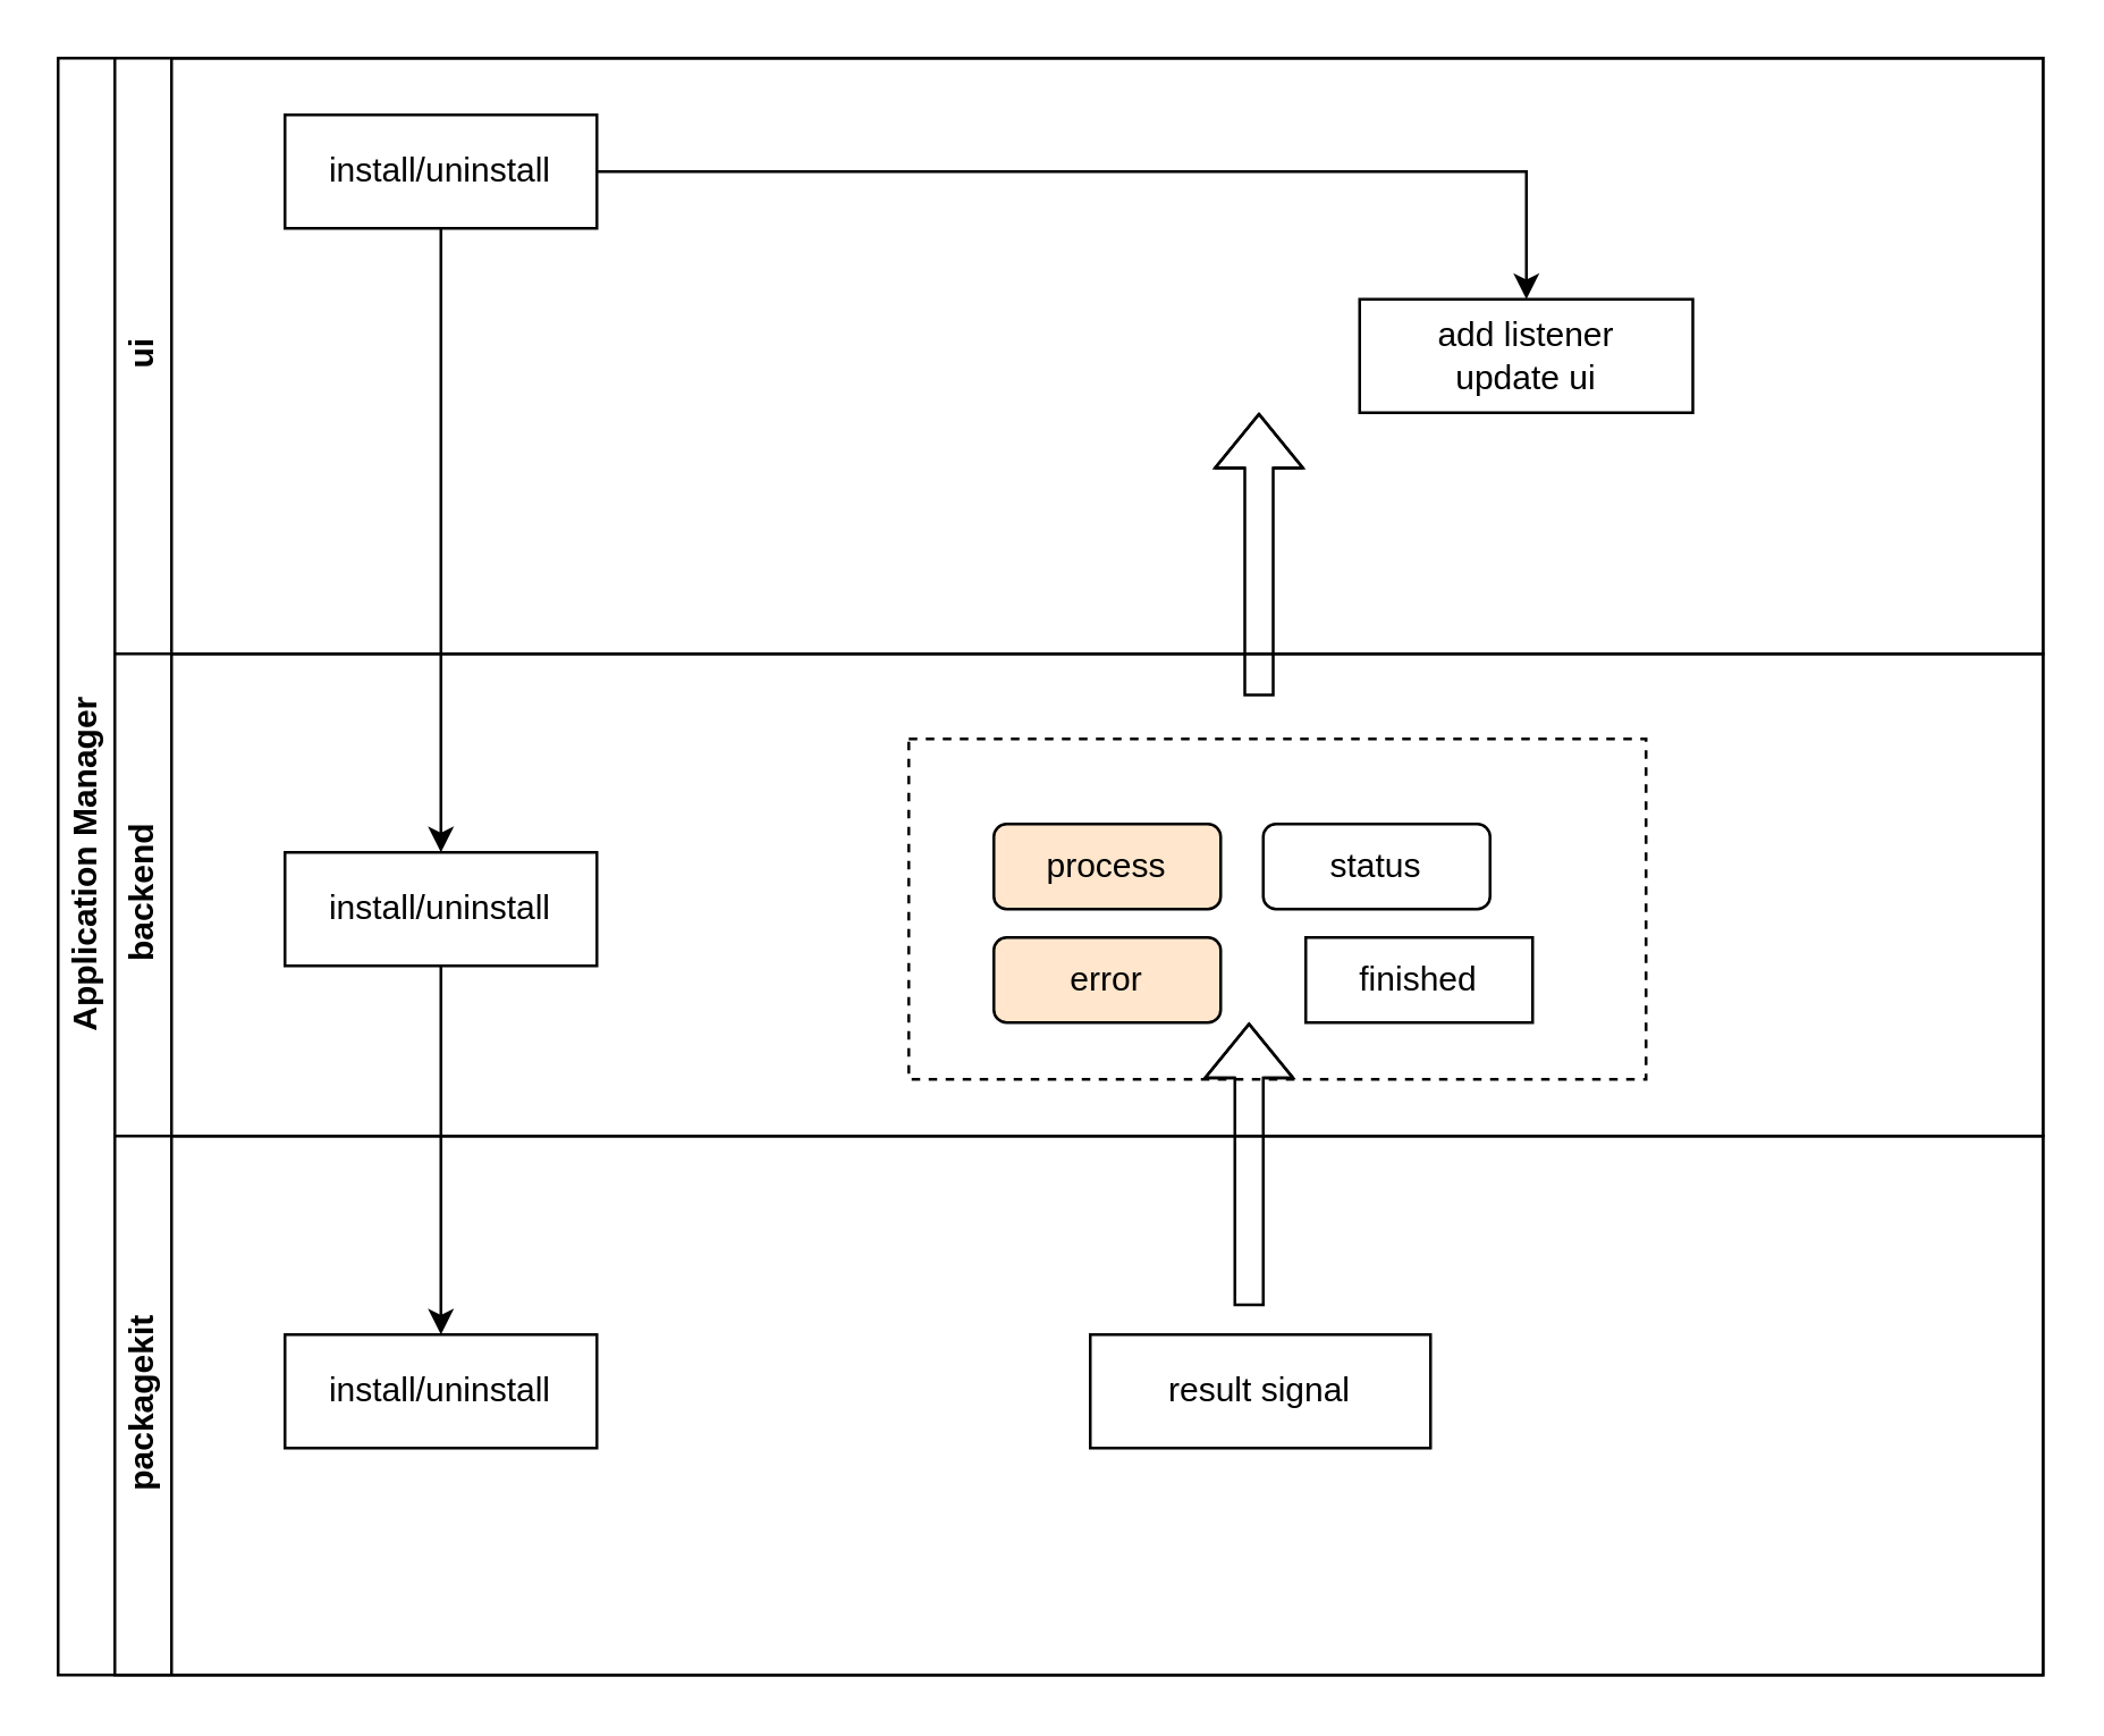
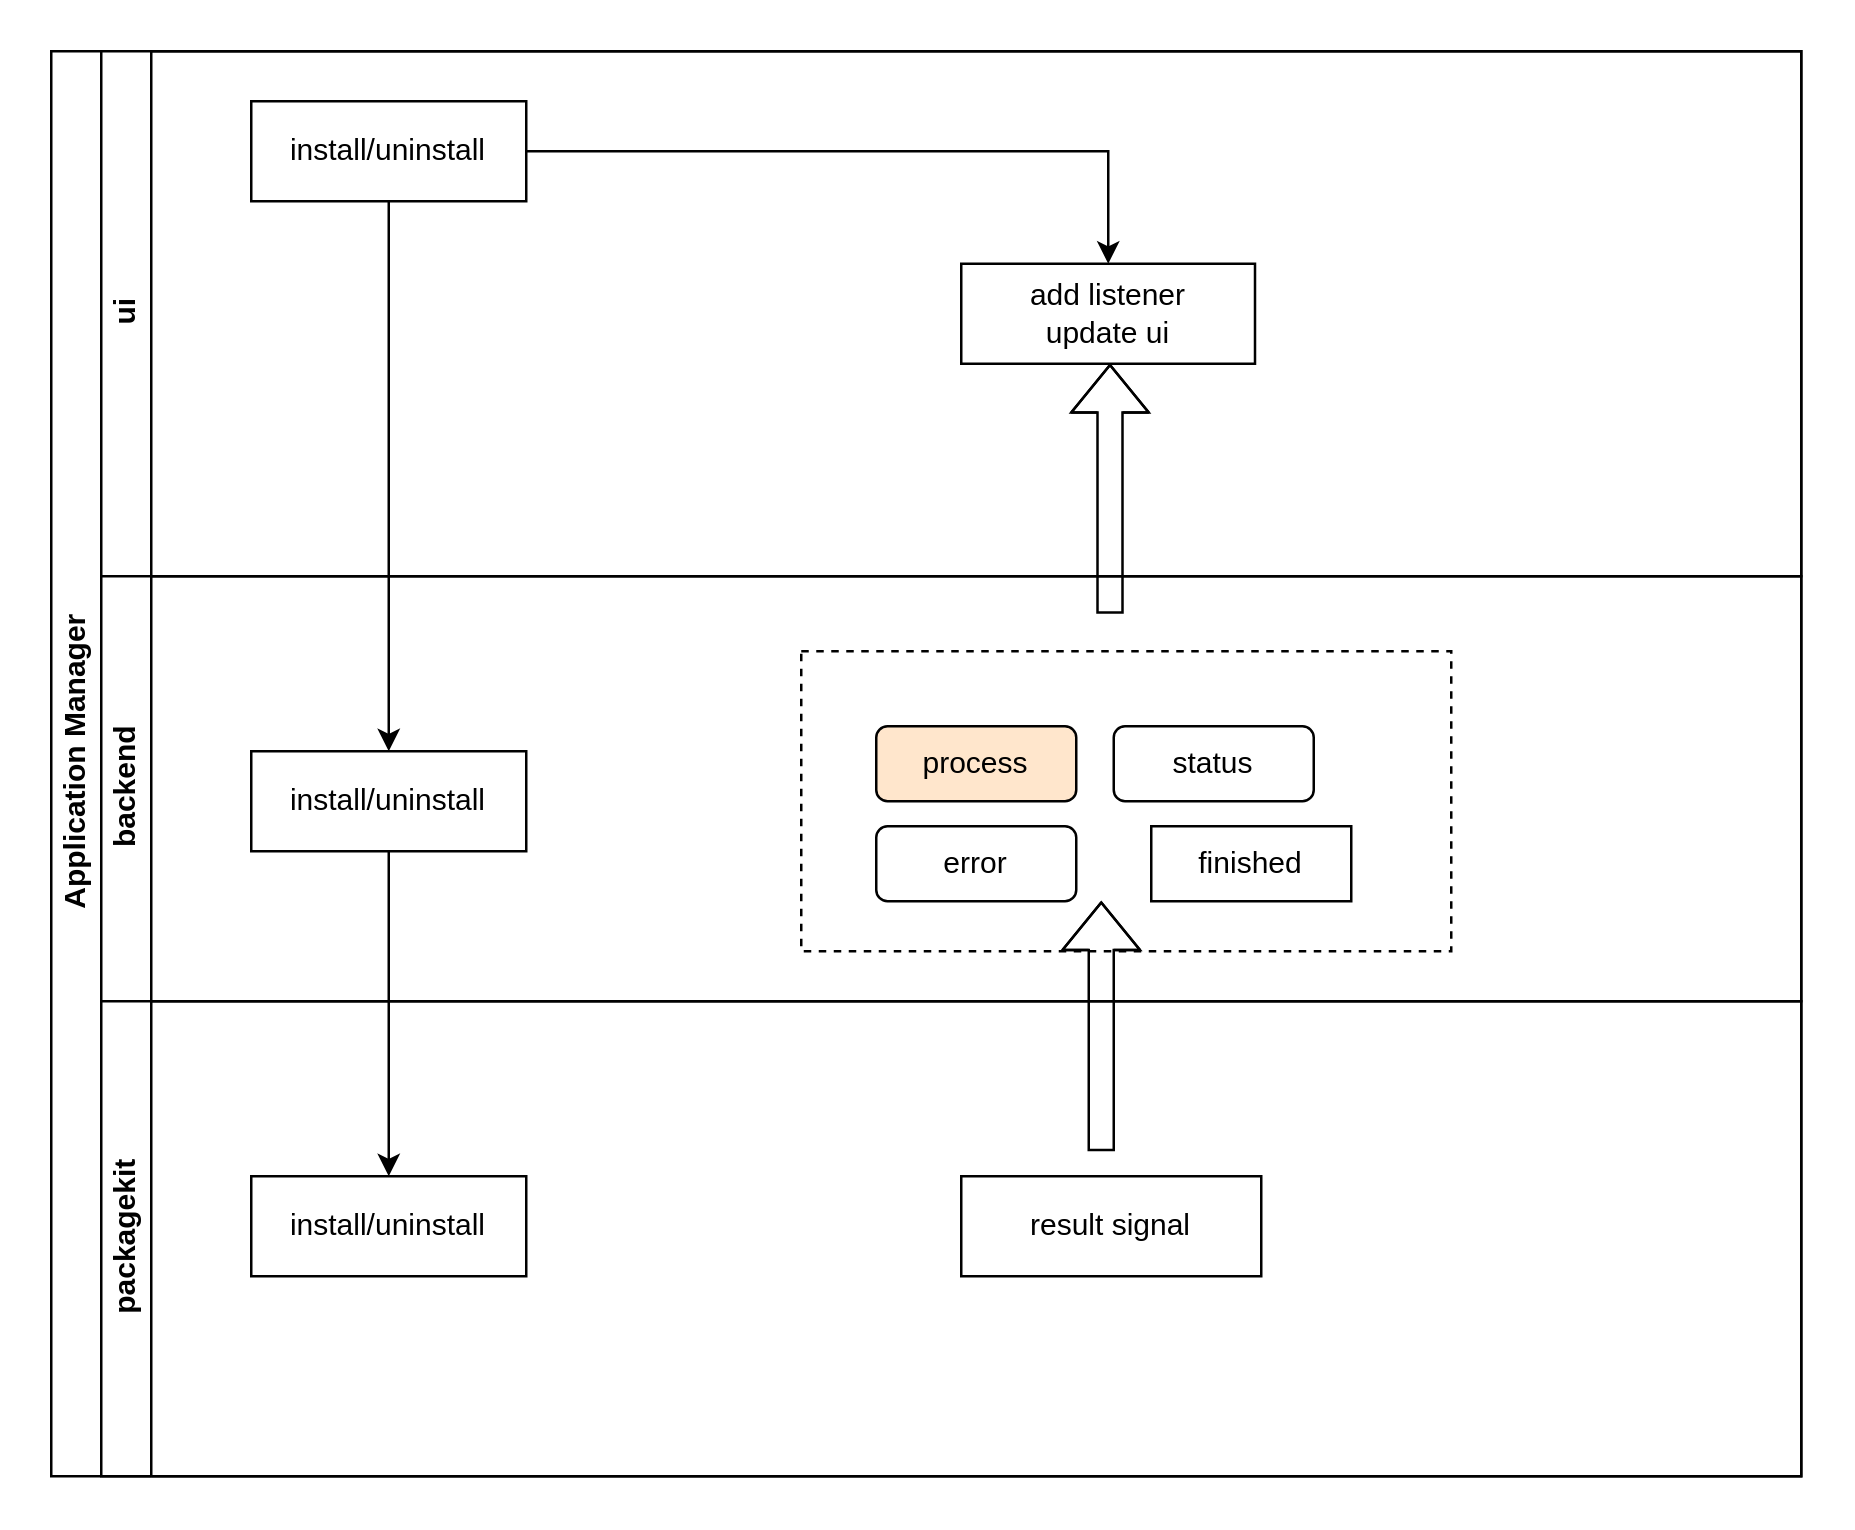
  <mxCell id="0" />
  <mxCell id="1" parent="0" />
  <mxCell id="2" value="Application Manager" style="swimlane;html=1;childLayout=stackLayout;resizeParent=1;resizeParentMax=0;horizontal=0;startSize=20;horizontalStack=0;" parent="1" vertex="1"><mxGeometry x="20" y="20" width="700" height="570" as="geometry" /></mxCell>
  <mxCell id="3" value="ui" style="swimlane;html=1;startSize=20;horizontal=0;" parent="2" vertex="1"><mxGeometry x="20" width="680" height="210" as="geometry" /></mxCell>
- <mxCell id="4" value="add listener&lt;br&gt;update ui" style="whiteSpace=wrap;html=1;" vertex="1" parent="3"><mxGeometry x="439" y="85" width="117.5" height="40" as="geometry" /></mxCell>
+ <mxCell id="4" value="add listener&lt;br&gt;update ui" style="whiteSpace=wrap;html=1;" vertex="1" parent="3"><mxGeometry x="344" y="85" width="117.5" height="40" as="geometry" /></mxCell>
  <mxCell id="5" value="" style="shape=flexArrow;endArrow=classic;html=1;rounded=0;" edge="1" parent="3"><mxGeometry width="50" height="50" relative="1" as="geometry"><mxPoint x="403.5" y="225" as="sourcePoint" /><mxPoint x="403.5" y="125" as="targetPoint" /><Array as="points"><mxPoint x="403.5" y="185" /></Array></mxGeometry></mxCell>
  <mxCell id="6" value="backend" style="swimlane;html=1;startSize=20;horizontal=0;" parent="2" vertex="1"><mxGeometry x="20" y="210" width="680" height="170" as="geometry" /></mxCell>
  <mxCell id="7" value="install/uninstall" style="whiteSpace=wrap;html=1;" vertex="1" parent="6"><mxGeometry x="60" y="70" width="110" height="40" as="geometry" /></mxCell>
  <mxCell id="8" value="process" style="rounded=1;whiteSpace=wrap;html=1;fillColor=#ffe6cc;" vertex="1" parent="6"><mxGeometry x="310" y="60" width="80" height="30" as="geometry" /></mxCell>
  <mxCell id="9" value="status" style="rounded=1;whiteSpace=wrap;html=1;" vertex="1" parent="6"><mxGeometry x="405" y="60" width="80" height="30" as="geometry" /></mxCell>
- <mxCell id="10" value="error" style="rounded=1;whiteSpace=wrap;html=1;fillColor=#ffe6cc;" vertex="1" parent="6"><mxGeometry x="310" y="100" width="80" height="30" as="geometry" /></mxCell>
+ <mxCell id="10" value="error" style="rounded=1;whiteSpace=wrap;html=1;" vertex="1" parent="6"><mxGeometry x="310" y="100" width="80" height="30" as="geometry" /></mxCell>
  <mxCell id="11" value="finished" style="whiteSpace=wrap;html=1;rounded=0;" vertex="1" parent="6"><mxGeometry x="420" y="100" width="80" height="30" as="geometry" /></mxCell>
  <mxCell id="12" value="" style="rounded=0;whiteSpace=wrap;html=1;strokeColor=default;dashed=1;fillColor=none;" vertex="1" parent="6"><mxGeometry x="280" y="30" width="260" height="120" as="geometry" /></mxCell>
  <mxCell id="13" value="" style="shape=flexArrow;endArrow=classic;html=1;rounded=0;" edge="1" parent="6"><mxGeometry width="50" height="50" relative="1" as="geometry"><mxPoint x="400" y="230" as="sourcePoint" /><mxPoint x="400" y="130" as="targetPoint" /><Array as="points"><mxPoint x="400" y="190" /></Array></mxGeometry></mxCell>
  <mxCell id="14" value="" style="edgeStyle=orthogonalEdgeStyle;rounded=0;orthogonalLoop=1;jettySize=auto;html=1;" edge="1" parent="2" source="7" target="16"><mxGeometry relative="1" as="geometry" /></mxCell>
  <mxCell id="15" value="packagekit" style="swimlane;html=1;startSize=20;horizontal=0;" parent="2" vertex="1"><mxGeometry x="20" y="380" width="680" height="190" as="geometry" /></mxCell>
  <mxCell id="16" value="install/uninstall" style="whiteSpace=wrap;html=1;" vertex="1" parent="15"><mxGeometry x="60" y="70" width="110" height="40" as="geometry" /></mxCell>
  <mxCell id="17" value="result signal" style="whiteSpace=wrap;html=1;strokeColor=default;fillColor=none;rounded=0;" vertex="1" parent="15"><mxGeometry x="344" y="70" width="120" height="40" as="geometry" /></mxCell>
  <mxCell id="18" value="" style="edgeStyle=orthogonalEdgeStyle;rounded=0;orthogonalLoop=1;jettySize=auto;html=1;" edge="1" parent="1" source="20" target="4"><mxGeometry relative="1" as="geometry" /></mxCell>
  <mxCell id="19" value="" style="edgeStyle=orthogonalEdgeStyle;rounded=0;orthogonalLoop=1;jettySize=auto;html=1;" edge="1" parent="1" source="20" target="7"><mxGeometry relative="1" as="geometry" /></mxCell>
  <mxCell id="20" value="install/uninstall" style="whiteSpace=wrap;html=1;" vertex="1" parent="1"><mxGeometry x="100" y="40" width="110" height="40" as="geometry" /></mxCell>
